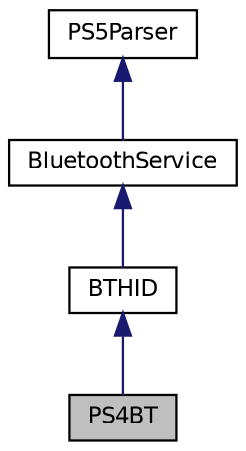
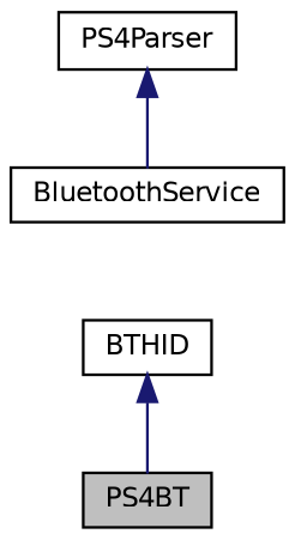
  digraph {
    node [color=black fillcolor=white fontname=Helvetica fontsize=10 shape=record style=filled]
    edge [color=midnightblue dir=back fontname=Helvetica fontsize=10 labelfontname=Helvetica labelfontsize=10 style=solid]
    n1 [fillcolor=grey75 fontcolor=black height=0.2 label=PS4BT width=0.4]
    n2 [height=0.2 label=BTHID width=0.4]
    n3 [height=0.2 label=BluetoothService width=0.4]
-   n4 [height=0.2 label=PS5Parser width=0.4]
+   n4 [height=0.2 label=PS4Parser width=0.4]
    n2 -> n1
-   n3 -> n2
    n4 -> n3
  }
